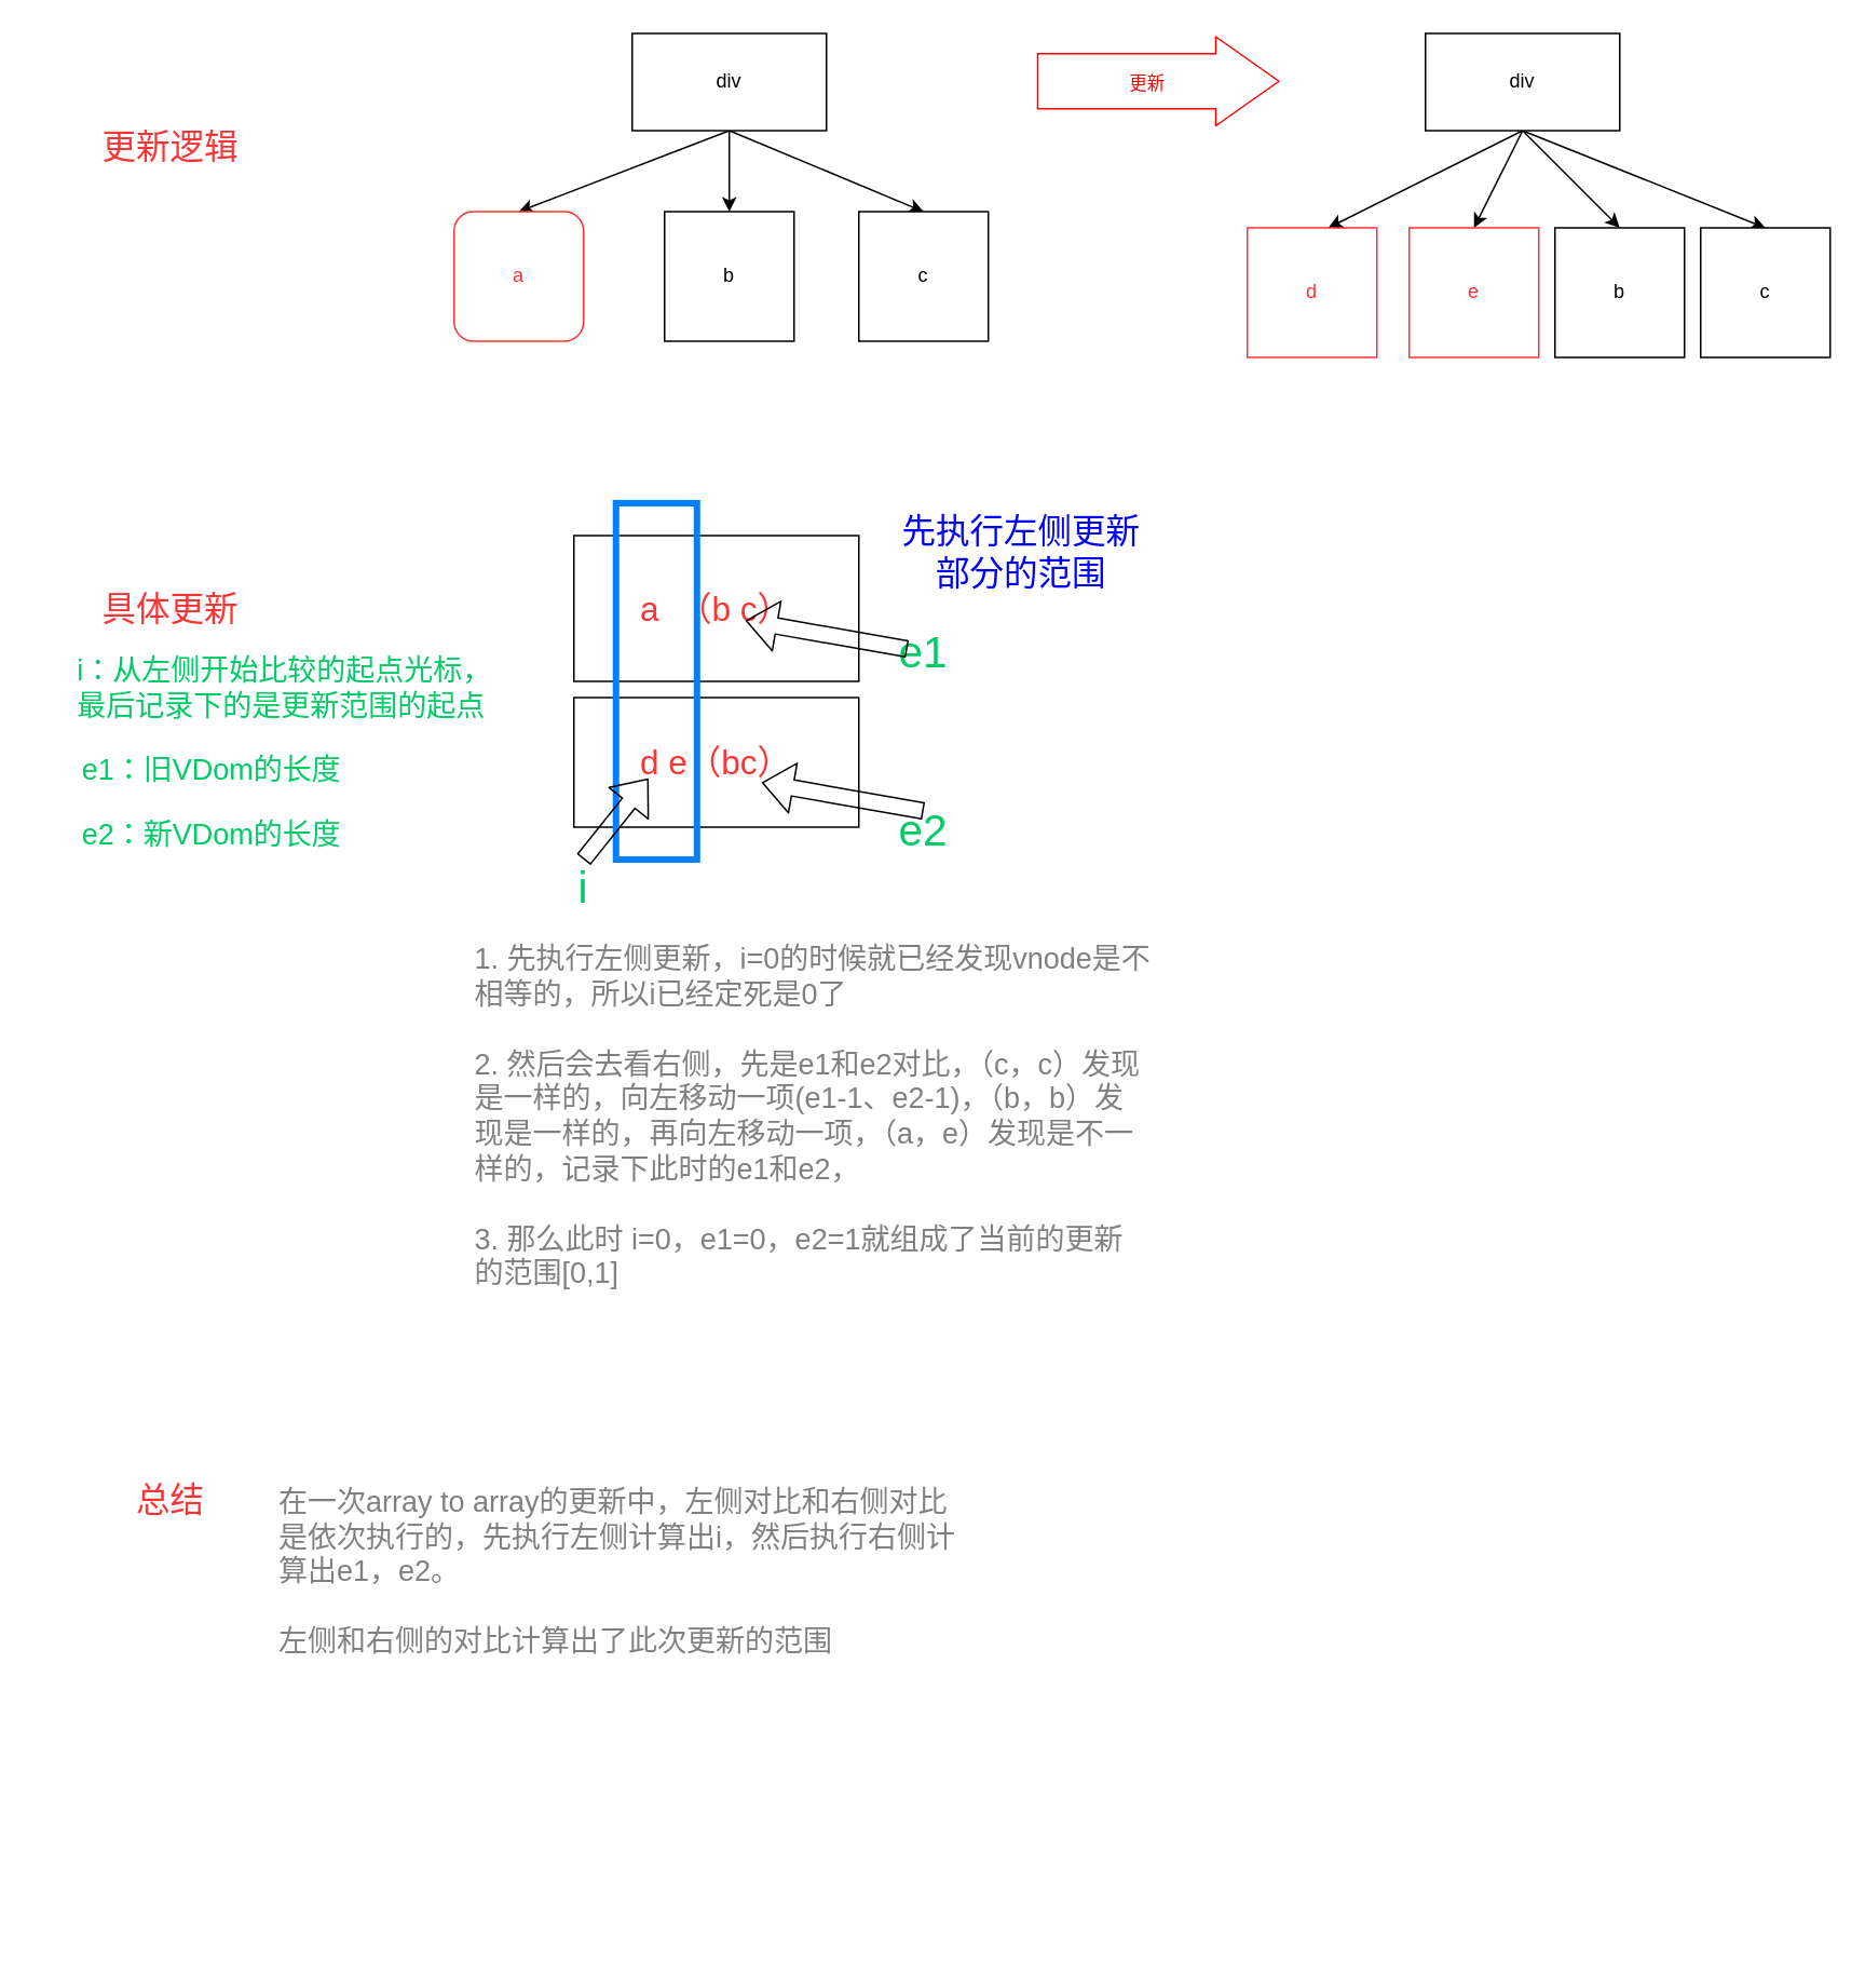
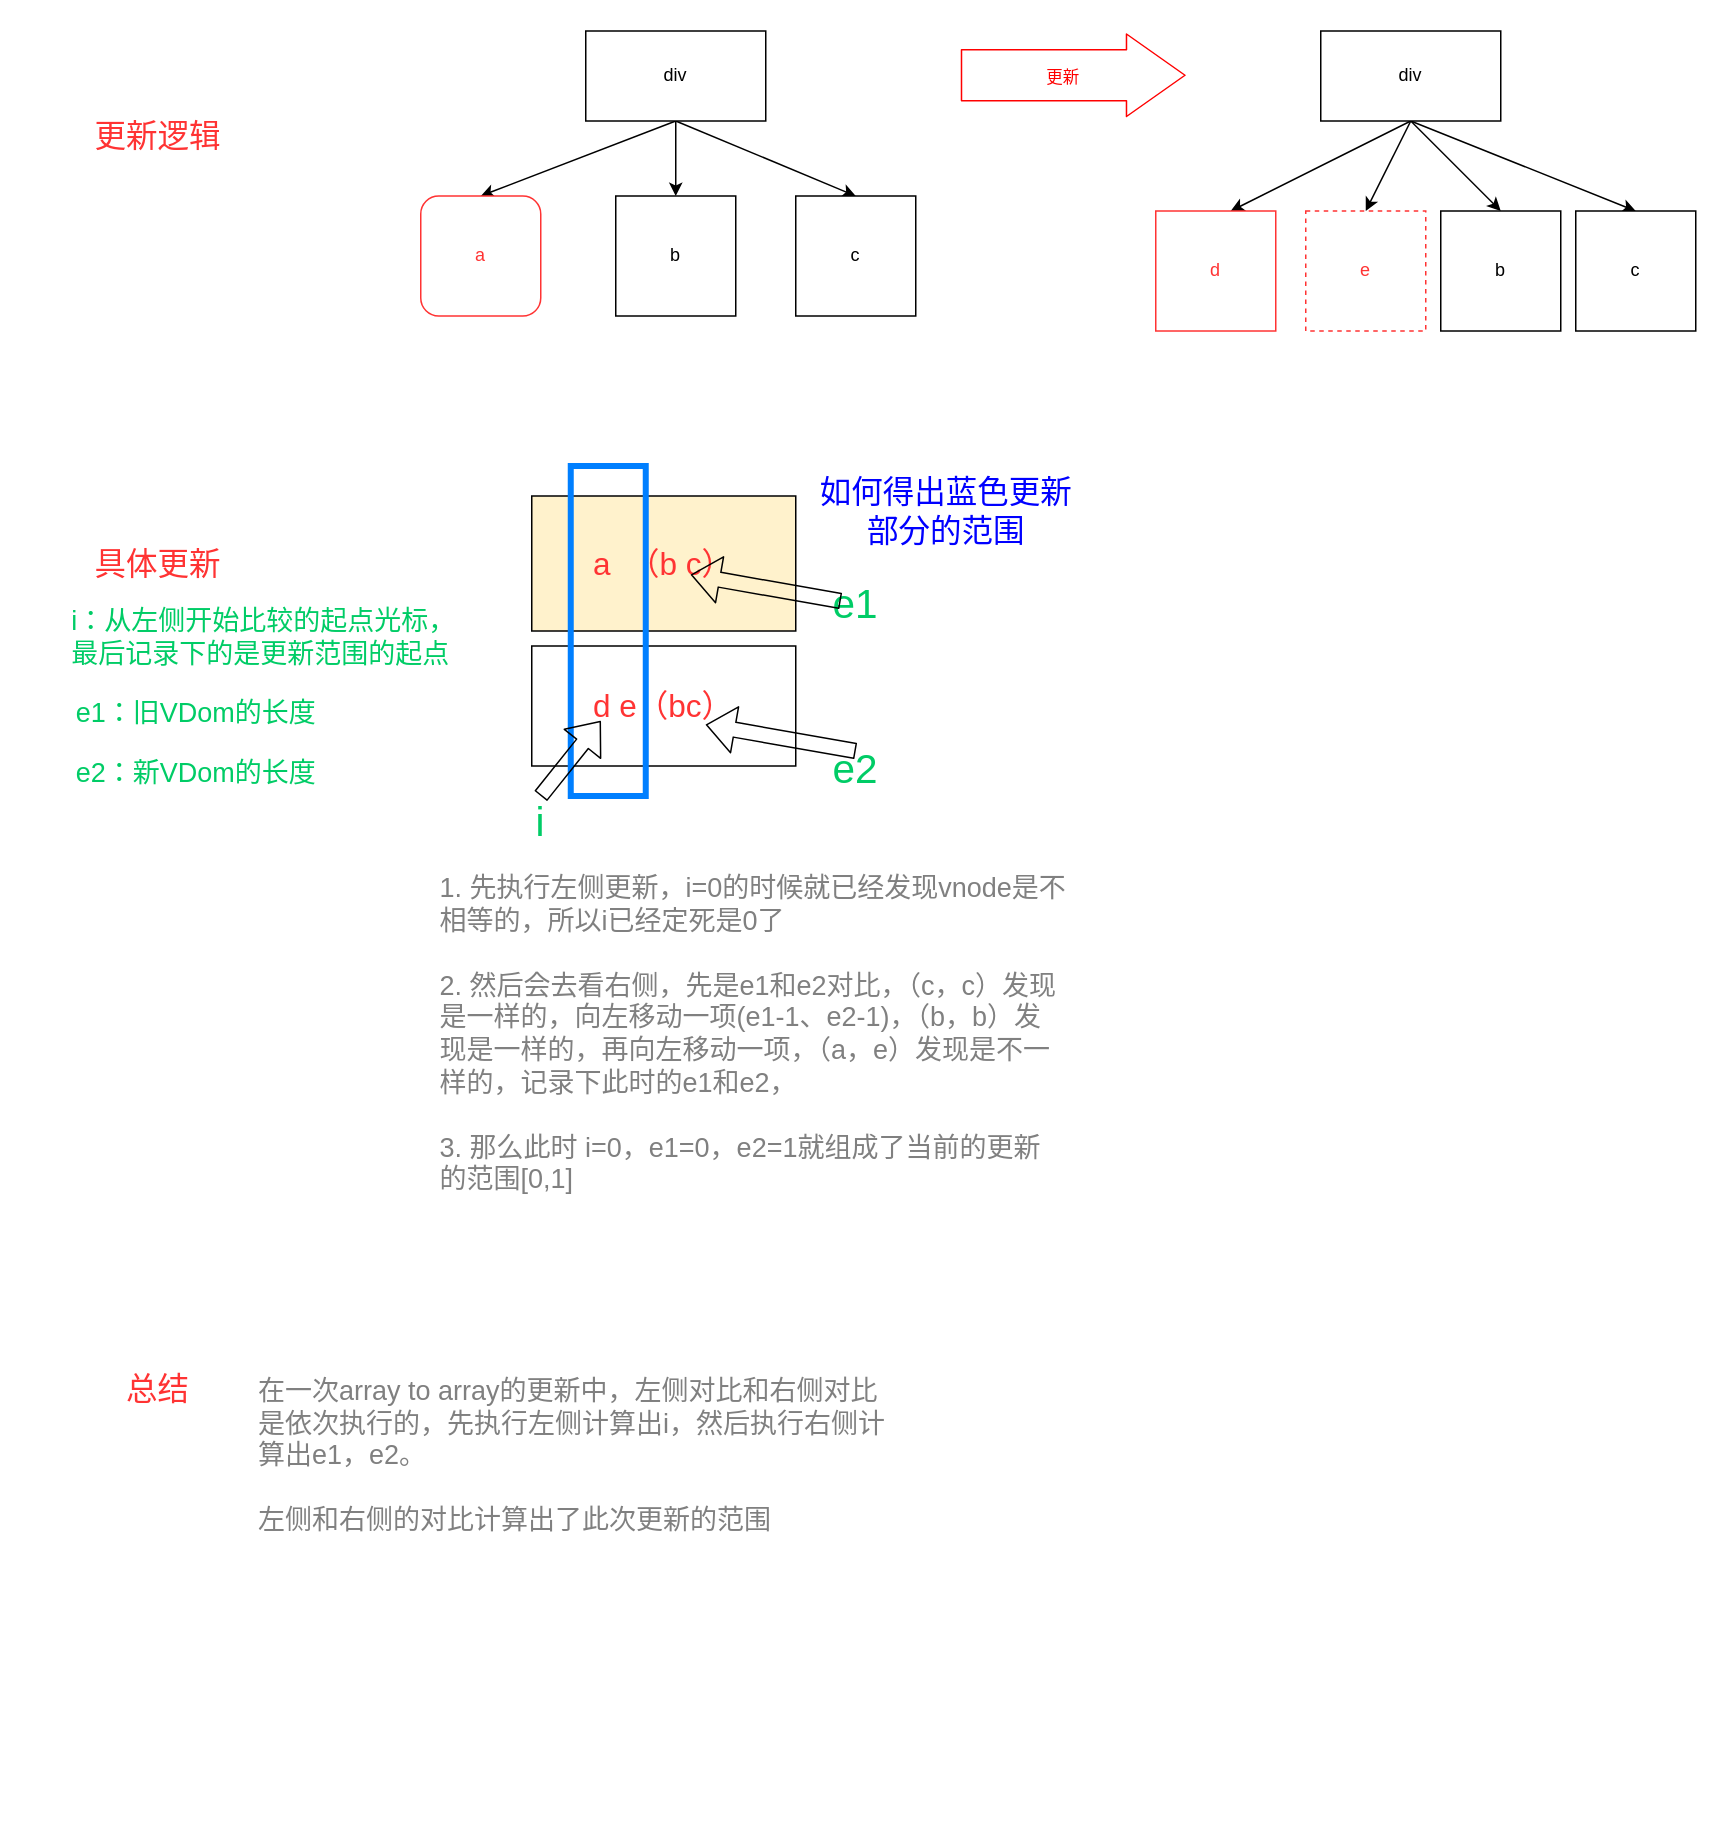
  <mxCell id="0" />
  <mxCell id="1" parent="0" />
  <mxCell id="2" style="edgeStyle=none;html=1;exitX=0.5;exitY=1;exitDx=0;exitDy=0;entryX=0.5;entryY=0;entryDx=0;entryDy=0;" parent="1" source="5" target="6" edge="1"><mxGeometry relative="1" as="geometry" /></mxCell>
  <mxCell id="3" style="edgeStyle=none;html=1;exitX=0.5;exitY=1;exitDx=0;exitDy=0;entryX=0.5;entryY=0;entryDx=0;entryDy=0;" parent="1" source="5" target="7" edge="1"><mxGeometry relative="1" as="geometry" /></mxCell>
  <mxCell id="4" style="edgeStyle=none;html=1;exitX=0.5;exitY=1;exitDx=0;exitDy=0;entryX=0.5;entryY=0;entryDx=0;entryDy=0;" parent="1" source="5" target="8" edge="1"><mxGeometry relative="1" as="geometry" /></mxCell>
  <mxCell id="5" value="div" style="rounded=0;whiteSpace=wrap;html=1;" parent="1" vertex="1"><mxGeometry x="390" y="20" width="120" height="60" as="geometry" /></mxCell>
  <mxCell id="6" value="a" style="whiteSpace=wrap;html=1;aspect=fixed;fontColor=#FF3333;strokeColor=#FF3333;rounded=1;" parent="1" vertex="1"><mxGeometry x="280" y="130" width="80" height="80" as="geometry" /></mxCell>
  <mxCell id="7" value="b" style="whiteSpace=wrap;html=1;aspect=fixed;" parent="1" vertex="1"><mxGeometry x="410" y="130" width="80" height="80" as="geometry" /></mxCell>
  <mxCell id="8" value="c" style="whiteSpace=wrap;html=1;aspect=fixed;" parent="1" vertex="1"><mxGeometry x="530" y="130" width="80" height="80" as="geometry" /></mxCell>
  <mxCell id="9" value="" style="shape=flexArrow;endArrow=classic;html=1;width=34;endSize=12.67;strokeColor=#FF0000;" parent="1" edge="1"><mxGeometry width="50" height="50" relative="1" as="geometry"><mxPoint x="640" y="49.5" as="sourcePoint" /><mxPoint x="790" y="49.5" as="targetPoint" /></mxGeometry></mxCell>
  <mxCell id="10" value="更新" style="edgeLabel;html=1;align=center;verticalAlign=middle;resizable=0;points=[];fontColor=#FF0000;" parent="9" vertex="1" connectable="0"><mxGeometry x="-0.107" y="7" relative="1" as="geometry"><mxPoint y="8" as="offset" /></mxGeometry></mxCell>
  <mxCell id="11" style="edgeStyle=none;html=1;exitX=0.5;exitY=1;exitDx=0;exitDy=0;entryX=0.5;entryY=0;entryDx=0;entryDy=0;" parent="1" source="15" edge="1"><mxGeometry relative="1" as="geometry"><mxPoint x="820" y="140" as="targetPoint" /></mxGeometry></mxCell>
  <mxCell id="12" style="edgeStyle=none;html=1;exitX=0.5;exitY=1;exitDx=0;exitDy=0;entryX=0.5;entryY=0;entryDx=0;entryDy=0;" parent="1" source="15" target="17" edge="1"><mxGeometry relative="1" as="geometry" /></mxCell>
  <mxCell id="13" style="edgeStyle=none;html=1;exitX=0.5;exitY=1;exitDx=0;exitDy=0;entryX=0.5;entryY=0;entryDx=0;entryDy=0;" parent="1" source="15" target="18" edge="1"><mxGeometry relative="1" as="geometry" /></mxCell>
  <mxCell id="14" style="edgeStyle=none;html=1;exitX=0.5;exitY=1;exitDx=0;exitDy=0;entryX=0.5;entryY=0;entryDx=0;entryDy=0;" parent="1" source="15" target="19" edge="1"><mxGeometry relative="1" as="geometry" /></mxCell>
  <mxCell id="15" value="div" style="rounded=0;whiteSpace=wrap;html=1;" parent="1" vertex="1"><mxGeometry x="880" y="20" width="120" height="60" as="geometry" /></mxCell>
  <mxCell id="16" value="d" style="whiteSpace=wrap;html=1;aspect=fixed;fontColor=#FF3333;strokeColor=#FF3333;" parent="1" vertex="1"><mxGeometry x="770" y="140" width="80" height="80" as="geometry" /></mxCell>
- <mxCell id="17" value="e" style="whiteSpace=wrap;html=1;aspect=fixed;fontColor=#FF3333;strokeColor=#FF3333;" parent="1" vertex="1"><mxGeometry x="870" y="140" width="80" height="80" as="geometry" /></mxCell>
+ <mxCell id="17" value="e" style="whiteSpace=wrap;html=1;aspect=fixed;fontColor=#FF3333;strokeColor=#FF3333;dashed=1;" parent="1" vertex="1"><mxGeometry x="870" y="140" width="80" height="80" as="geometry" /></mxCell>
  <mxCell id="18" value="b" style="whiteSpace=wrap;html=1;aspect=fixed;" parent="1" vertex="1"><mxGeometry x="960" y="140" width="80" height="80" as="geometry" /></mxCell>
  <mxCell id="19" value="c" style="whiteSpace=wrap;html=1;aspect=fixed;" parent="1" vertex="1"><mxGeometry x="1050" y="140" width="80" height="80" as="geometry" /></mxCell>
  <mxCell id="20" value="更新逻辑" style="text;html=1;strokeColor=none;fillColor=none;align=center;verticalAlign=middle;whiteSpace=wrap;rounded=0;fontSize=21;fontColor=#FF3333;" parent="1" vertex="1"><mxGeometry x="20" y="30" width="170" height="120" as="geometry" /></mxCell>
  <mxCell id="21" value="具体更新" style="text;html=1;strokeColor=none;fillColor=none;align=center;verticalAlign=middle;whiteSpace=wrap;rounded=0;fontSize=21;fontColor=#FF3333;" parent="1" vertex="1"><mxGeometry x="20" y="310" width="170" height="130" as="geometry" /></mxCell>
- <mxCell id="22" value="a&amp;nbsp; （b c）" style="rounded=0;whiteSpace=wrap;html=1;fontSize=21;fontColor=#FF3333;" parent="1" vertex="1"><mxGeometry x="354" y="330" width="176" height="90" as="geometry" /></mxCell>
+ <mxCell id="22" value="a&amp;nbsp; （b c）" style="rounded=0;whiteSpace=wrap;html=1;fontSize=21;fontColor=#FF3333;fillColor=#fff2cc;" parent="1" vertex="1"><mxGeometry x="354" y="330" width="176" height="90" as="geometry" /></mxCell>
  <mxCell id="23" value="d e（bc）" style="rounded=0;whiteSpace=wrap;html=1;fontSize=21;fontColor=#FF3333;" parent="1" vertex="1"><mxGeometry x="354" y="430" width="176" height="80" as="geometry" /></mxCell>
  <mxCell id="24" value="" style="rounded=0;whiteSpace=wrap;html=1;fontSize=21;fontColor=#FF3333;fillColor=none;strokeColor=#007FFF;strokeWidth=4;" parent="1" vertex="1"><mxGeometry x="380" y="310" width="50" height="220" as="geometry" /></mxCell>
- <mxCell id="25" value="先执行左侧更新&lt;br&gt;部分的范围" style="text;html=1;align=center;verticalAlign=middle;resizable=0;points=[];autosize=1;strokeColor=none;fillColor=none;fontSize=21;fontColor=#0000FF;" parent="1" vertex="1"><mxGeometry x="540" y="310" width="180" height="60" as="geometry" /></mxCell>
+ <mxCell id="25" value="如何得出蓝色更新&lt;br&gt;部分的范围" style="text;html=1;align=center;verticalAlign=middle;resizable=0;points=[];autosize=1;strokeColor=none;fillColor=none;fontSize=21;fontColor=#0000FF;" parent="1" vertex="1"><mxGeometry x="540" y="310" width="180" height="60" as="geometry" /></mxCell>
  <mxCell id="26" value="i" style="text;html=1;strokeColor=none;fillColor=none;align=center;verticalAlign=middle;whiteSpace=wrap;rounded=0;fontSize=27;fontColor=#00CC66;" parent="1" vertex="1"><mxGeometry x="330" y="530" width="60" height="35" as="geometry" /></mxCell>
  <mxCell id="27" value="e1" style="text;html=1;strokeColor=none;fillColor=none;align=center;verticalAlign=middle;whiteSpace=wrap;rounded=0;fontSize=27;fontColor=#00CC66;" parent="1" vertex="1"><mxGeometry x="540" y="385" width="60" height="35" as="geometry" /></mxCell>
  <mxCell id="28" value="" style="shape=flexArrow;endArrow=classic;html=1;fontSize=27;fontColor=#00CC66;exitX=0;exitY=0.5;exitDx=0;exitDy=0;entryX=0.4;entryY=0.318;entryDx=0;entryDy=0;entryPerimeter=0;" parent="1" edge="1"><mxGeometry width="50" height="50" relative="1" as="geometry"><mxPoint x="560" y="400" as="sourcePoint" /><mxPoint x="460" y="382.46" as="targetPoint" /></mxGeometry></mxCell>
  <mxCell id="29" value="e2" style="text;html=1;strokeColor=none;fillColor=none;align=center;verticalAlign=middle;whiteSpace=wrap;rounded=0;fontSize=27;fontColor=#00CC66;" parent="1" vertex="1"><mxGeometry x="540" y="495" width="60" height="35" as="geometry" /></mxCell>
  <mxCell id="30" value="" style="shape=flexArrow;endArrow=classic;html=1;fontSize=27;fontColor=#00CC66;exitX=0;exitY=0.5;exitDx=0;exitDy=0;entryX=0.4;entryY=0.318;entryDx=0;entryDy=0;entryPerimeter=0;" parent="1" edge="1"><mxGeometry width="50" height="50" relative="1" as="geometry"><mxPoint x="570" y="500" as="sourcePoint" /><mxPoint x="470" y="482.46" as="targetPoint" /></mxGeometry></mxCell>
  <mxCell id="31" value="" style="shape=flexArrow;endArrow=classic;html=1;fontSize=27;fontColor=#00CC66;exitX=0.5;exitY=0;exitDx=0;exitDy=0;" parent="1" source="26" edge="1"><mxGeometry width="50" height="50" relative="1" as="geometry"><mxPoint x="380" y="530" as="sourcePoint" /><mxPoint x="400" y="480" as="targetPoint" /></mxGeometry></mxCell>
  <mxCell id="32" value="1. 先执行左侧更新，i=0的时候就已经发现vnode是不相等的，所以i已经定死是0了&lt;br&gt;&lt;br&gt;2. 然后会去看右侧，先是e1和e2对比，（c，c）发现是一样的，向左移动一项(e1-1、e2-1)，（b，b）发现是一样的，再向左移动一项，（a，e）发现是不一样的，记录下此时的e1和e2，&lt;br&gt;&lt;br&gt;3. 那么此时 i=0，e1=0，e2=1就组成了当前的更新的范围[0,1]" style="text;html=1;strokeColor=none;fillColor=none;align=left;verticalAlign=top;whiteSpace=wrap;rounded=0;fontSize=18;fontColor=#808080;spacingBottom=0;spacingTop=0;" parent="1" vertex="1"><mxGeometry x="290.5" y="575" width="419.5" height="295" as="geometry" /></mxCell>
  <mxCell id="33" value="i：从左侧开始比较的起点光标，&lt;br&gt;&lt;div style=&quot;text-align: left&quot;&gt;&lt;span&gt;最后记录下的是更新范围的起点&lt;/span&gt;&lt;/div&gt;" style="text;html=1;align=center;verticalAlign=middle;resizable=0;points=[];autosize=1;strokeColor=none;fillColor=none;fontSize=18;fontColor=#00CC66;" parent="1" vertex="1"><mxGeometry x="40" y="400" width="270" height="50" as="geometry" /></mxCell>
  <mxCell id="34" value="e1：旧VDom的长度" style="text;html=1;align=center;verticalAlign=middle;resizable=0;points=[];autosize=1;strokeColor=none;fillColor=none;fontSize=18;fontColor=#00CC66;" parent="1" vertex="1"><mxGeometry x="40" y="460" width="180" height="30" as="geometry" /></mxCell>
  <mxCell id="35" value="e2：新VDom的长度" style="text;html=1;align=center;verticalAlign=middle;resizable=0;points=[];autosize=1;strokeColor=none;fillColor=none;fontSize=18;fontColor=#00CC66;" parent="1" vertex="1"><mxGeometry x="40" y="500" width="180" height="30" as="geometry" /></mxCell>
  <mxCell id="36" value="总结" style="text;html=1;strokeColor=none;fillColor=none;align=center;verticalAlign=middle;whiteSpace=wrap;rounded=0;fontSize=21;fontColor=#FF3333;" parent="1" vertex="1"><mxGeometry x="20" y="860" width="170" height="130" as="geometry" /></mxCell>
  <mxCell id="37" value="在一次array to array的更新中，左侧对比和右侧对比是依次执行的，先执行左侧计算出i，然后执行右侧计算出e1，e2。&lt;br&gt;&lt;br&gt;左侧和右侧的对比计算出了此次更新的范围" style="text;html=1;strokeColor=none;fillColor=none;align=left;verticalAlign=top;whiteSpace=wrap;rounded=0;fontSize=18;fontColor=#808080;spacingBottom=0;spacingTop=0;" vertex="1" parent="1"><mxGeometry x="170" y="910" width="419.5" height="295" as="geometry" /></mxCell>
